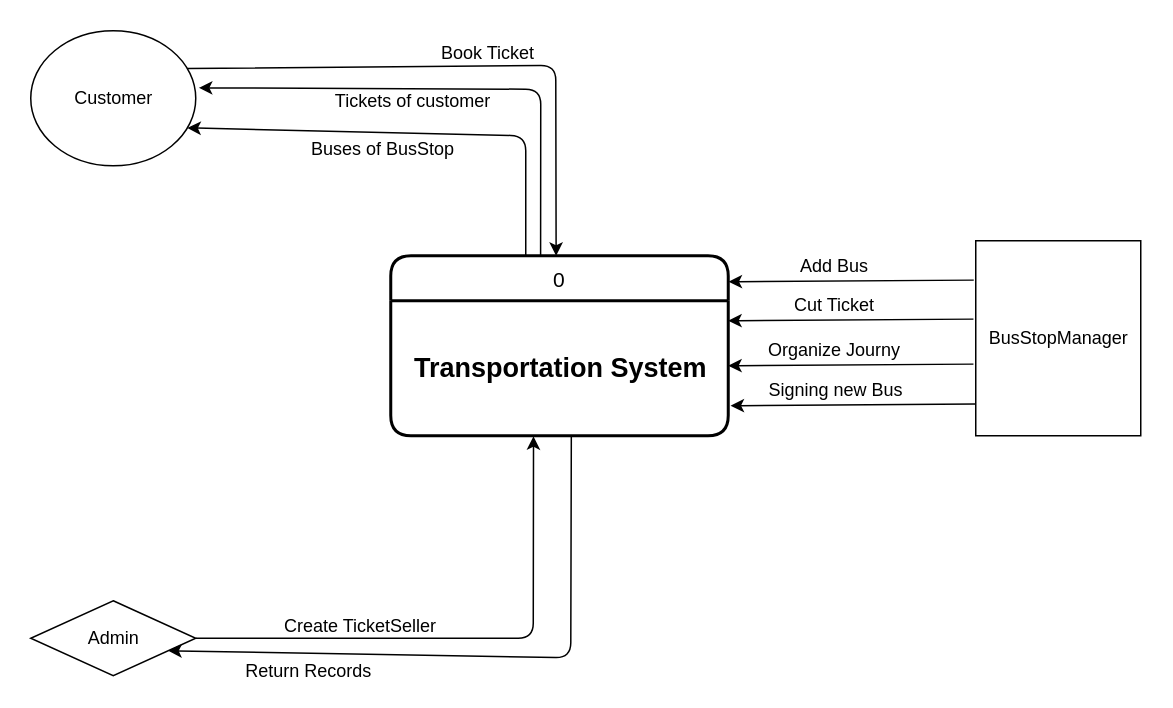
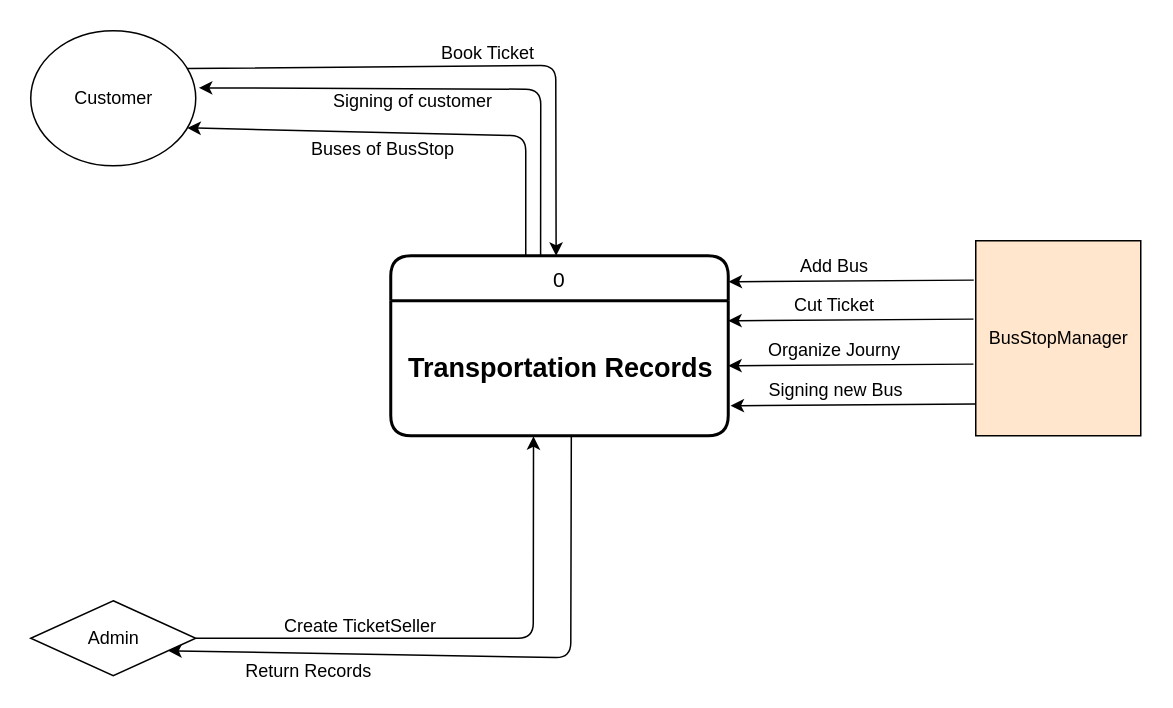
  <mxCell id="0" />
  <mxCell id="1" parent="0" />
  <mxCell id="2" value="Customer" style="ellipse;html=1;" parent="1" vertex="1"><mxGeometry x="20" y="20" width="110" height="90" as="geometry" /></mxCell>
- <mxCell id="3" value="BusStopManager" style="html=1;" parent="1" vertex="1"><mxGeometry x="650" y="160" width="110" height="130" as="geometry" /></mxCell>
+ <mxCell id="3" value="BusStopManager" style="html=1;fillColor=#ffe6cc;" parent="1" vertex="1"><mxGeometry x="650" y="160" width="110" height="130" as="geometry" /></mxCell>
  <mxCell id="4" value="Admin" style="rhombus;html=1;" parent="1" vertex="1"><mxGeometry x="20" y="400" width="110" height="50" as="geometry" /></mxCell>
  <mxCell id="5" value="0" style="swimlane;childLayout=stackLayout;horizontal=1;startSize=30;horizontalStack=0;rounded=1;fontSize=14;fontStyle=0;strokeWidth=2;resizeParent=0;resizeLast=1;shadow=0;dashed=0;align=center;" parent="1" vertex="1"><mxGeometry x="260" y="170" width="225" height="120" as="geometry" /></mxCell>
- <mxCell id="6" value="&lt;b&gt;&lt;font style=&quot;font-size: 18px;&quot;&gt;Transportation System&lt;/font&gt;&lt;/b&gt;" style="text;html=1;align=center;verticalAlign=middle;resizable=0;points=[];autosize=1;strokeColor=none;fillColor=none;" parent="5" vertex="1"><mxGeometry y="30" width="225" height="90" as="geometry" /></mxCell>
+ <mxCell id="6" value="&lt;b&gt;&lt;font style=&quot;font-size: 18px;&quot;&gt;Transportation Records&lt;/font&gt;&lt;/b&gt;" style="text;html=1;align=center;verticalAlign=middle;resizable=0;points=[];autosize=1;strokeColor=none;fillColor=none;" parent="5" vertex="1"><mxGeometry y="30" width="225" height="90" as="geometry" /></mxCell>
  <mxCell id="7" value="" style="endArrow=classic;html=1;fontSize=18;exitX=1;exitY=0.5;exitDx=0;exitDy=0;entryX=0.423;entryY=1.004;entryDx=0;entryDy=0;entryPerimeter=0;" parent="1" source="4" target="6" edge="1"><mxGeometry width="50" height="50" relative="1" as="geometry"><mxPoint x="430" y="290" as="sourcePoint" /><mxPoint x="480" y="240" as="targetPoint" /><Array as="points"><mxPoint x="355" y="425" /></Array></mxGeometry></mxCell>
  <mxCell id="8" value="&lt;font style=&quot;font-size: 12px;&quot;&gt;Create TicketSeller&lt;/font&gt;" style="text;html=1;strokeColor=none;fillColor=none;align=center;verticalAlign=middle;whiteSpace=wrap;rounded=0;fontSize=18;" parent="1" vertex="1"><mxGeometry x="180" y="410" width="120" height="10" as="geometry" /></mxCell>
  <mxCell id="9" value="" style="endArrow=classic;html=1;fontSize=12;exitX=0.535;exitY=1.007;exitDx=0;exitDy=0;exitPerimeter=0;entryX=1;entryY=0.75;entryDx=0;entryDy=0;" parent="1" source="6" target="4" edge="1"><mxGeometry width="50" height="50" relative="1" as="geometry"><mxPoint x="460" y="380" as="sourcePoint" /><mxPoint x="510" y="330" as="targetPoint" /><Array as="points"><mxPoint x="380" y="438" /></Array></mxGeometry></mxCell>
  <mxCell id="10" value="&lt;font style=&quot;font-size: 12px;&quot;&gt;Return Records&lt;/font&gt;" style="text;html=1;strokeColor=none;fillColor=none;align=center;verticalAlign=middle;whiteSpace=wrap;rounded=0;fontSize=18;" parent="1" vertex="1"><mxGeometry x="158.75" y="440" width="92.5" height="10" as="geometry" /></mxCell>
  <mxCell id="11" value="" style="endArrow=classic;html=1;fontSize=12;exitX=1;exitY=0.25;exitDx=0;exitDy=0;entryX=0.49;entryY=0;entryDx=0;entryDy=0;entryPerimeter=0;" parent="1" source="2" target="5" edge="1"><mxGeometry width="50" height="50" relative="1" as="geometry"><mxPoint x="170" y="120" as="sourcePoint" /><mxPoint x="220" y="70" as="targetPoint" /><Array as="points"><mxPoint x="370" y="43" /></Array></mxGeometry></mxCell>
  <mxCell id="12" value="&lt;font style=&quot;font-size: 12px;&quot;&gt;Book Ticket&lt;/font&gt;" style="text;html=1;strokeColor=none;fillColor=none;align=center;verticalAlign=middle;whiteSpace=wrap;rounded=0;fontSize=18;" parent="1" vertex="1"><mxGeometry x="270" y="28" width="110" height="10" as="geometry" /></mxCell>
  <mxCell id="13" value="" style="endArrow=classic;html=1;fontSize=12;entryX=1.019;entryY=0.423;entryDx=0;entryDy=0;entryPerimeter=0;exitX=0.444;exitY=0;exitDx=0;exitDy=0;exitPerimeter=0;" parent="1" source="5" target="2" edge="1"><mxGeometry width="50" height="50" relative="1" as="geometry"><mxPoint x="160" y="120" as="sourcePoint" /><mxPoint x="210" y="70" as="targetPoint" /><Array as="points"><mxPoint x="360" y="59" /></Array></mxGeometry></mxCell>
- <mxCell id="14" value="&lt;span style=&quot;font-size: 12px;&quot;&gt;Tickets of customer&lt;/span&gt;" style="text;html=1;strokeColor=none;fillColor=none;align=center;verticalAlign=middle;whiteSpace=wrap;rounded=0;fontSize=18;" parent="1" vertex="1"><mxGeometry x="220" y="60" width="110" height="10" as="geometry" /></mxCell>
+ <mxCell id="14" value="&lt;span style=&quot;font-size: 12px;&quot;&gt;Signing of customer&lt;/span&gt;" style="text;html=1;strokeColor=none;fillColor=none;align=center;verticalAlign=middle;whiteSpace=wrap;rounded=0;fontSize=18;" parent="1" vertex="1"><mxGeometry x="220" y="60" width="110" height="10" as="geometry" /></mxCell>
  <mxCell id="15" value="" style="endArrow=classic;html=1;fontSize=12;entryX=1;entryY=0.75;entryDx=0;entryDy=0;" parent="1" target="2" edge="1"><mxGeometry width="50" height="50" relative="1" as="geometry"><mxPoint x="350" y="170" as="sourcePoint" /><mxPoint x="121" y="80" as="targetPoint" /><Array as="points"><mxPoint x="350" y="90" /></Array></mxGeometry></mxCell>
  <mxCell id="16" value="&lt;span style=&quot;font-size: 12px;&quot;&gt;Buses of BusStop&lt;/span&gt;" style="text;html=1;strokeColor=none;fillColor=none;align=center;verticalAlign=middle;whiteSpace=wrap;rounded=0;fontSize=18;" parent="1" vertex="1"><mxGeometry x="200" y="90" width="110" height="13.4" as="geometry" /></mxCell>
  <mxCell id="17" value="" style="endArrow=classic;html=1;fontSize=18;exitX=-0.012;exitY=0.361;exitDx=0;exitDy=0;exitPerimeter=0;entryX=1.001;entryY=0.178;entryDx=0;entryDy=0;entryPerimeter=0;" edge="1" parent="1"><mxGeometry width="50" height="50" relative="1" as="geometry"><mxPoint x="648.68" y="186.25" as="sourcePoint" /><mxPoint x="485.225" y="187.36" as="targetPoint" /><Array as="points" /></mxGeometry></mxCell>
  <mxCell id="18" value="&lt;font style=&quot;font-size: 12px;&quot;&gt;Add Bus&lt;/font&gt;" style="text;html=1;strokeColor=none;fillColor=none;align=center;verticalAlign=middle;whiteSpace=wrap;rounded=0;fontSize=18;" vertex="1" parent="1"><mxGeometry x="501" y="170" width="110" height="10" as="geometry" /></mxCell>
  <mxCell id="19" value="" style="endArrow=classic;html=1;fontSize=18;exitX=-0.012;exitY=0.361;exitDx=0;exitDy=0;exitPerimeter=0;entryX=1.001;entryY=0.178;entryDx=0;entryDy=0;entryPerimeter=0;" edge="1" parent="1"><mxGeometry width="50" height="50" relative="1" as="geometry"><mxPoint x="648.45" y="212.25" as="sourcePoint" /><mxPoint x="484.995" y="213.36" as="targetPoint" /><Array as="points" /></mxGeometry></mxCell>
  <mxCell id="20" value="&lt;font style=&quot;font-size: 12px;&quot;&gt;Cut Ticket&lt;/font&gt;" style="text;html=1;strokeColor=none;fillColor=none;align=center;verticalAlign=middle;whiteSpace=wrap;rounded=0;fontSize=18;" vertex="1" parent="1"><mxGeometry x="500.77" y="196" width="110" height="10" as="geometry" /></mxCell>
  <mxCell id="21" value="" style="endArrow=classic;html=1;fontSize=18;exitX=-0.012;exitY=0.361;exitDx=0;exitDy=0;exitPerimeter=0;entryX=1.001;entryY=0.178;entryDx=0;entryDy=0;entryPerimeter=0;" edge="1" parent="1"><mxGeometry width="50" height="50" relative="1" as="geometry"><mxPoint x="648.45" y="242.25" as="sourcePoint" /><mxPoint x="484.995" y="243.36" as="targetPoint" /><Array as="points" /></mxGeometry></mxCell>
  <mxCell id="22" value="&lt;font style=&quot;font-size: 12px;&quot;&gt;Organize Journy&lt;/font&gt;" style="text;html=1;strokeColor=none;fillColor=none;align=center;verticalAlign=middle;whiteSpace=wrap;rounded=0;fontSize=18;" vertex="1" parent="1"><mxGeometry x="500.77" y="226" width="110" height="10" as="geometry" /></mxCell>
  <mxCell id="23" value="" style="endArrow=classic;html=1;fontSize=18;exitX=-0.012;exitY=0.361;exitDx=0;exitDy=0;exitPerimeter=0;entryX=1.001;entryY=0.178;entryDx=0;entryDy=0;entryPerimeter=0;" edge="1" parent="1"><mxGeometry width="50" height="50" relative="1" as="geometry"><mxPoint x="650" y="268.89" as="sourcePoint" /><mxPoint x="486.545" y="270" as="targetPoint" /><Array as="points" /></mxGeometry></mxCell>
  <mxCell id="24" value="&lt;span style=&quot;font-size: 12px;&quot;&gt;Signing new Bus&lt;/span&gt;" style="text;html=1;strokeColor=none;fillColor=none;align=center;verticalAlign=middle;whiteSpace=wrap;rounded=0;fontSize=18;" vertex="1" parent="1"><mxGeometry x="502.32" y="252.64" width="110" height="10" as="geometry" /></mxCell>
